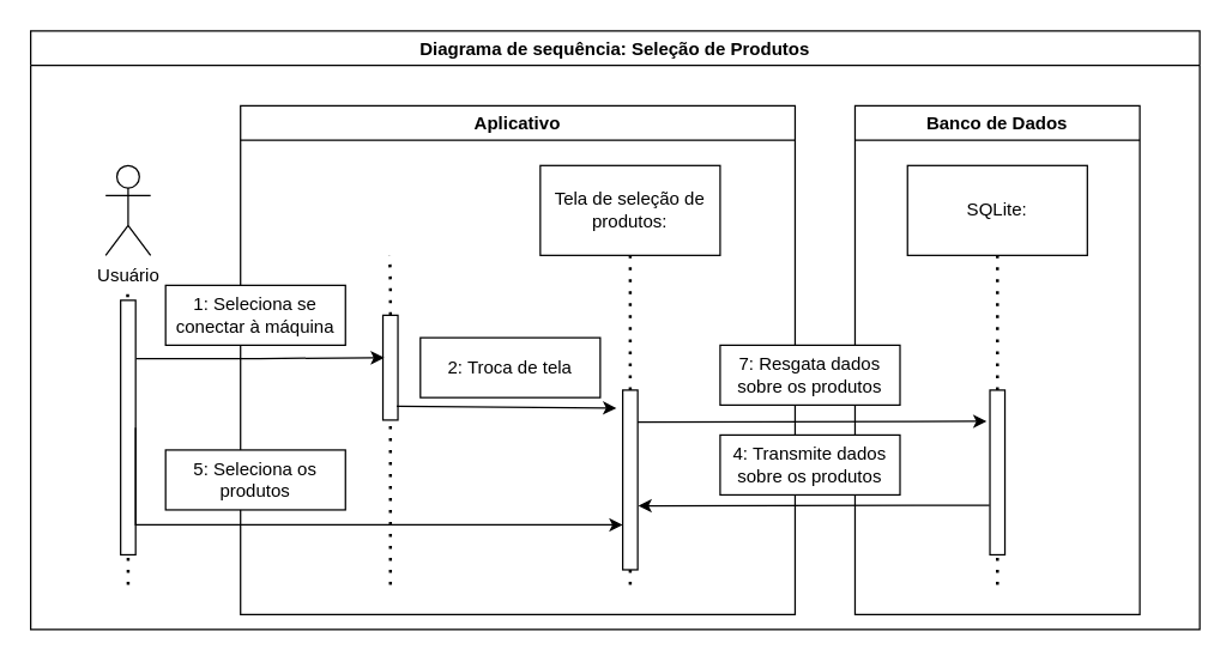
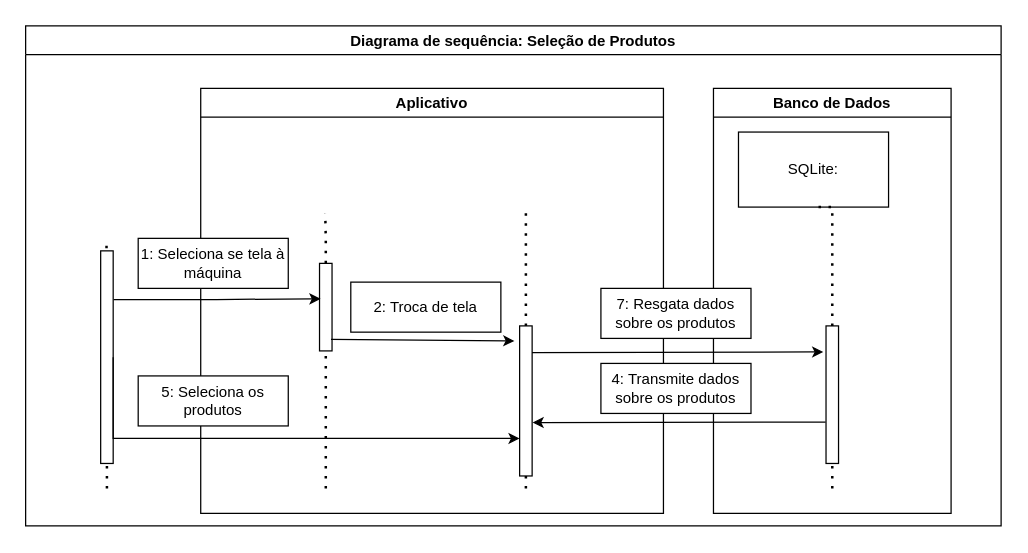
  <mxCell id="0" />
  <mxCell id="1" parent="0" />
- <mxCell id="2" value="Usuário" style="shape=umlActor;verticalLabelPosition=bottom;verticalAlign=top;html=1;outlineConnect=0;" parent="1" vertex="1"><mxGeometry x="70" y="110" width="30" height="60" as="geometry" /></mxCell>
  <mxCell id="3" value="Aplicativo" style="swimlane;" parent="1" vertex="1"><mxGeometry x="160" width="370" height="340" as="geometry" y="70" /></mxCell>
- <mxCell id="4" value="Tela de seleção de produtos:" style="rounded=0;whiteSpace=wrap;html=1;" parent="3" vertex="1"><mxGeometry x="200" y="40" width="120" height="60" as="geometry" /></mxCell>
  <mxCell id="5" value="Diagrama de sequência: Seleção de Produtos" style="swimlane;fillColor=default;" parent="1" vertex="1"><mxGeometry x="20" y="20" width="780" height="400" as="geometry" /></mxCell>
  <mxCell id="6" value="" style="endArrow=none;dashed=1;html=1;dashPattern=1 3;strokeWidth=2;rounded=0;edgeStyle=orthogonalEdgeStyle;" parent="5" edge="1"><mxGeometry width="50" height="50" relative="1" as="geometry"><mxPoint x="65" y="370" as="sourcePoint" /><mxPoint x="64.66" y="170" as="targetPoint" /><Array as="points"><mxPoint x="65" y="320" /></Array></mxGeometry></mxCell>
  <mxCell id="7" value="" style="endArrow=none;dashed=1;html=1;dashPattern=1 3;strokeWidth=2;rounded=0;edgeStyle=orthogonalEdgeStyle;startArrow=none;" parent="5" edge="1" source="11"><mxGeometry width="50" height="50" relative="1" as="geometry"><mxPoint x="240" y="470" as="sourcePoint" /><mxPoint x="239.58" y="150" as="targetPoint" /><Array as="points" /></mxGeometry></mxCell>
  <mxCell id="8" value="" style="endArrow=none;dashed=1;html=1;dashPattern=1 3;strokeWidth=2;rounded=0;edgeStyle=orthogonalEdgeStyle;startArrow=none;" parent="5" edge="1" source="14"><mxGeometry width="50" height="50" relative="1" as="geometry"><mxPoint x="400" y="470" as="sourcePoint" /><mxPoint x="400.0" y="150" as="targetPoint" /><Array as="points" /></mxGeometry></mxCell>
  <mxCell id="9" value="" style="rounded=0;whiteSpace=wrap;html=1;fillColor=default;" parent="5" vertex="1"><mxGeometry x="60" y="180" width="10" height="170" as="geometry" /></mxCell>
- <mxCell id="10" value="1: Seleciona se conectar à máquina" style="rounded=0;whiteSpace=wrap;html=1;fillColor=default;" vertex="1" parent="5"><mxGeometry x="90" y="170" width="120" height="40" as="geometry" /></mxCell>
+ <mxCell id="10" value="1: Seleciona se tela à máquina" style="rounded=0;whiteSpace=wrap;html=1;fillColor=default;" vertex="1" parent="5"><mxGeometry x="90" y="170" width="120" height="40" as="geometry" /></mxCell>
  <mxCell id="11" value="" style="rounded=0;whiteSpace=wrap;html=1;fillColor=default;" vertex="1" parent="5"><mxGeometry x="235" y="190" width="10" height="70" as="geometry" /></mxCell>
  <mxCell id="12" value="" style="endArrow=classic;html=1;rounded=0;exitX=1.033;exitY=0.229;exitDx=0;exitDy=0;exitPerimeter=0;edgeStyle=orthogonalEdgeStyle;entryX=0.083;entryY=0.405;entryDx=0;entryDy=0;entryPerimeter=0;" edge="1" parent="5" source="9" target="11"><mxGeometry width="50" height="50" relative="1" as="geometry"><mxPoint x="230" y="290" as="sourcePoint" /><mxPoint x="220" y="220" as="targetPoint" /><Array as="points" /></mxGeometry></mxCell>
  <mxCell id="13" value="" style="endArrow=none;dashed=1;html=1;dashPattern=1 3;strokeWidth=2;rounded=0;edgeStyle=orthogonalEdgeStyle;" edge="1" parent="5" target="11"><mxGeometry width="50" height="50" relative="1" as="geometry"><mxPoint x="240" y="370" as="sourcePoint" /><mxPoint x="299.58" y="100" as="targetPoint" /><Array as="points"><mxPoint x="240" y="360" /><mxPoint x="240" y="360" /></Array></mxGeometry></mxCell>
  <mxCell id="14" value="" style="rounded=0;whiteSpace=wrap;html=1;fillColor=default;" vertex="1" parent="5"><mxGeometry x="395" y="240" width="10" height="120" as="geometry" /></mxCell>
  <mxCell id="15" value="" style="endArrow=none;dashed=1;html=1;dashPattern=1 3;strokeWidth=2;rounded=0;edgeStyle=orthogonalEdgeStyle;" edge="1" parent="5" target="14"><mxGeometry width="50" height="50" relative="1" as="geometry"><mxPoint x="400" y="370" as="sourcePoint" /><mxPoint x="460" y="100" as="targetPoint" /><Array as="points"><mxPoint x="400" y="370" /><mxPoint x="400" y="370" /></Array></mxGeometry></mxCell>
  <mxCell id="16" value="" style="endArrow=classic;html=1;rounded=0;exitX=0.917;exitY=0.869;exitDx=0;exitDy=0;exitPerimeter=0;entryX=-0.417;entryY=0.1;entryDx=0;entryDy=0;entryPerimeter=0;" edge="1" parent="5" source="11" target="14"><mxGeometry width="50" height="50" relative="1" as="geometry"><mxPoint x="270" y="310" as="sourcePoint" /><mxPoint x="320" y="260" as="targetPoint" /></mxGeometry></mxCell>
  <mxCell id="17" value="2: Troca de tela" style="rounded=0;whiteSpace=wrap;html=1;fillColor=default;" vertex="1" parent="5"><mxGeometry x="260" y="205" width="120" height="40" as="geometry" /></mxCell>
  <mxCell id="18" value="Banco de Dados" style="swimlane;fillColor=default;" vertex="1" parent="5"><mxGeometry x="550" y="50" width="190" height="340" as="geometry" /></mxCell>
- <mxCell id="19" value="SQLite:" style="rounded=0;whiteSpace=wrap;html=1;" vertex="1" parent="18"><mxGeometry x="35" y="40" width="120" height="60" as="geometry" /></mxCell>
+ <mxCell id="19" value="SQLite:" style="rounded=0;whiteSpace=wrap;html=1;" vertex="1" parent="18"><mxGeometry x="20" y="35" width="120" height="60" as="geometry" /></mxCell>
  <mxCell id="20" value="" style="rounded=0;whiteSpace=wrap;html=1;fillColor=default;" vertex="1" parent="18"><mxGeometry x="90" y="190" width="10" height="110" as="geometry" /></mxCell>
  <mxCell id="21" value="" style="endArrow=none;dashed=1;html=1;dashPattern=1 3;strokeWidth=2;rounded=0;edgeStyle=orthogonalEdgeStyle;startArrow=none;entryX=0.5;entryY=1;entryDx=0;entryDy=0;exitX=0.5;exitY=0;exitDx=0;exitDy=0;" edge="1" parent="18" source="20" target="19"><mxGeometry width="50" height="50" relative="1" as="geometry"><mxPoint x="-140" y="200" as="sourcePoint" /><mxPoint x="-140" y="110" as="targetPoint" /><Array as="points"><mxPoint x="95" y="140" /><mxPoint x="95" y="140" /></Array></mxGeometry></mxCell>
  <mxCell id="22" value="5: Seleciona os produtos" style="rounded=0;whiteSpace=wrap;html=1;fillColor=default;" vertex="1" parent="5"><mxGeometry x="90" y="280" width="120" height="40" as="geometry" /></mxCell>
  <mxCell id="23" value="" style="endArrow=classic;html=1;rounded=0;exitX=1;exitY=0.5;exitDx=0;exitDy=0;entryX=0;entryY=0.75;entryDx=0;entryDy=0;edgeStyle=orthogonalEdgeStyle;" edge="1" parent="5" source="9" target="14"><mxGeometry width="50" height="50" relative="1" as="geometry"><mxPoint x="220" y="350" as="sourcePoint" /><mxPoint x="270" y="300" as="targetPoint" /><Array as="points"><mxPoint x="70" y="330" /></Array></mxGeometry></mxCell>
  <mxCell id="24" value="" style="endArrow=classic;html=1;rounded=0;entryX=-0.218;entryY=0.189;entryDx=0;entryDy=0;entryPerimeter=0;exitX=0.992;exitY=0.178;exitDx=0;exitDy=0;exitPerimeter=0;" edge="1" parent="5" source="14" target="20"><mxGeometry width="50" height="50" relative="1" as="geometry"><mxPoint x="410" y="261" as="sourcePoint" /><mxPoint x="620" y="260" as="targetPoint" /></mxGeometry></mxCell>
  <mxCell id="25" value="7: Resgata dados sobre os produtos" style="rounded=0;whiteSpace=wrap;html=1;fillColor=default;" vertex="1" parent="5"><mxGeometry x="460" y="210" width="120" height="40" as="geometry" /></mxCell>
  <mxCell id="26" value="4: Transmite dados sobre os produtos" style="rounded=0;whiteSpace=wrap;html=1;fillColor=default;" vertex="1" parent="5"><mxGeometry x="460" y="270" width="120" height="40" as="geometry" /></mxCell>
  <mxCell id="27" value="" style="endArrow=classic;html=1;rounded=0;entryX=1.033;entryY=0.644;entryDx=0;entryDy=0;exitX=-0.033;exitY=0.699;exitDx=0;exitDy=0;exitPerimeter=0;entryPerimeter=0;" edge="1" parent="5" source="20" target="14"><mxGeometry width="50" height="50" relative="1" as="geometry"><mxPoint x="407.0" y="320.57" as="sourcePoint" /><mxPoint x="639.9" y="320.0" as="targetPoint" /></mxGeometry></mxCell>
  <mxCell id="28" value="" style="endArrow=none;dashed=1;html=1;dashPattern=1 3;strokeWidth=2;rounded=0;edgeStyle=orthogonalEdgeStyle;entryX=0.5;entryY=1;entryDx=0;entryDy=0;" edge="1" parent="1" target="20"><mxGeometry width="50" height="50" relative="1" as="geometry"><mxPoint x="665" y="390" as="sourcePoint" /><mxPoint x="430" y="390" as="targetPoint" /><Array as="points"><mxPoint x="665" y="390" /></Array></mxGeometry></mxCell>
